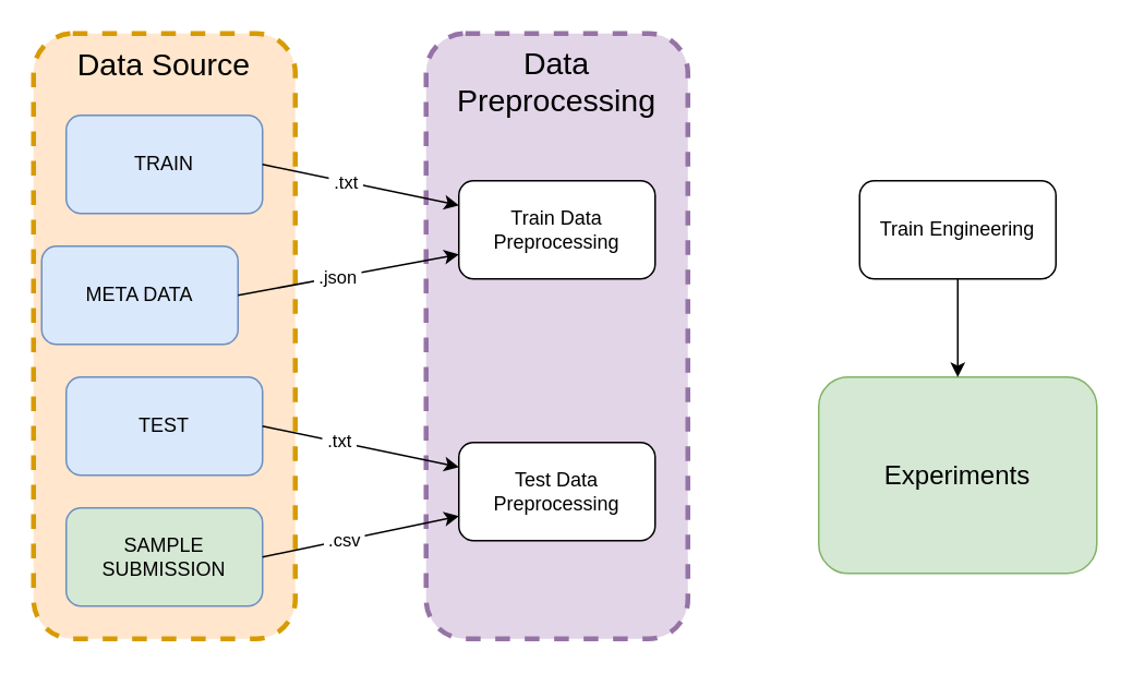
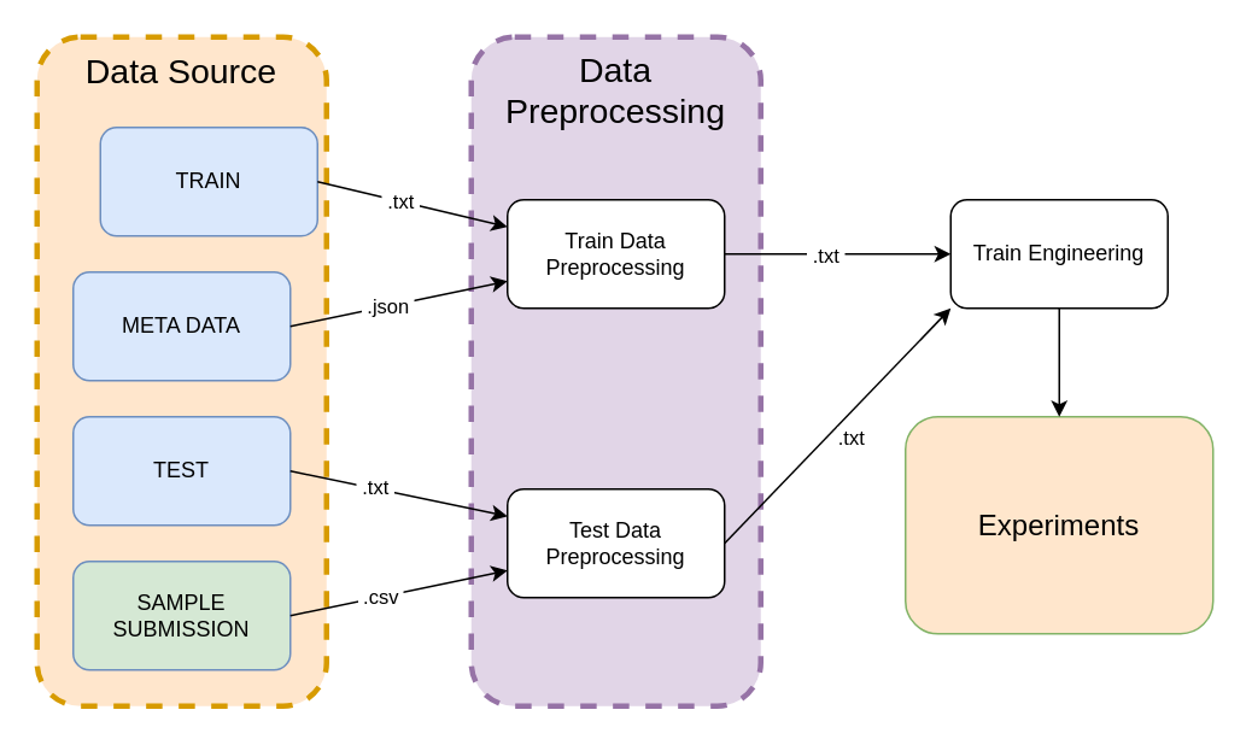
  <mxCell id="0" />
  <mxCell id="1" parent="0" />
  <mxCell id="2" value="" style="rounded=1;whiteSpace=wrap;html=1;dashed=1;fillColor=#e1d5e7;strokeColor=#9673a6;strokeWidth=3;" parent="1" vertex="1"><mxGeometry x="260" y="20" width="160" height="370" as="geometry" /></mxCell>
  <mxCell id="3" value="" style="rounded=1;whiteSpace=wrap;html=1;dashed=1;fillColor=#ffe6cc;strokeColor=#d79b00;strokeWidth=3;" parent="1" vertex="1"><mxGeometry x="20" y="20" width="160" height="370" as="geometry" /></mxCell>
- <mxCell id="4" value="&lt;font style=&quot;font-size: 16px&quot;&gt;Experiments&lt;/font&gt;" style="rounded=1;whiteSpace=wrap;html=1;fillColor=#d5e8d4;strokeColor=#82b366;" parent="1" vertex="1"><mxGeometry x="500" y="230" width="170" height="120" as="geometry" /></mxCell>
- <mxCell id="5" value="TRAIN" style="rounded=1;whiteSpace=wrap;html=1;fillColor=#dae8fc;strokeColor=#6c8ebf;" parent="1" vertex="1"><mxGeometry x="40" y="70" width="120" height="60" as="geometry" /></mxCell>
+ <mxCell id="4" value="&lt;font style=&quot;font-size: 16px&quot;&gt;Experiments&lt;/font&gt;" style="rounded=1;whiteSpace=wrap;html=1;fillColor=#ffe6cc;strokeColor=#82b366;" parent="1" vertex="1"><mxGeometry x="500" y="230" width="170" height="120" as="geometry" /></mxCell>
+ <mxCell id="5" value="TRAIN" style="rounded=1;whiteSpace=wrap;html=1;fillColor=#dae8fc;strokeColor=#6c8ebf;" parent="1" vertex="1"><mxGeometry x="55" y="70" width="120" height="60" as="geometry" /></mxCell>
  <mxCell id="6" value="TEST" style="rounded=1;whiteSpace=wrap;html=1;fillColor=#dae8fc;strokeColor=#6c8ebf;" parent="1" vertex="1"><mxGeometry x="40" y="230" width="120" height="60" as="geometry" /></mxCell>
- <mxCell id="7" value="META DATA" style="rounded=1;whiteSpace=wrap;html=1;fillColor=#dae8fc;strokeColor=#6c8ebf;" parent="1" vertex="1"><mxGeometry x="25" y="150" width="120" height="60" as="geometry" /></mxCell>
+ <mxCell id="7" value="META DATA" style="rounded=1;whiteSpace=wrap;html=1;fillColor=#dae8fc;strokeColor=#6c8ebf;" parent="1" vertex="1"><mxGeometry x="40" y="150" width="120" height="60" as="geometry" /></mxCell>
  <mxCell id="8" value="SAMPLE SUBMISSION" style="rounded=1;whiteSpace=wrap;html=1;fillColor=#d5e8d4;strokeColor=#6c8ebf;" parent="1" vertex="1"><mxGeometry x="40" y="310" width="120" height="60" as="geometry" /></mxCell>
  <mxCell id="9" value="" style="endArrow=classic;html=1;exitX=1;exitY=0.5;exitDx=0;exitDy=0;entryX=0;entryY=0.25;entryDx=0;entryDy=0;" parent="1" source="5" target="11" edge="1"><mxGeometry width="50" height="50" relative="1" as="geometry"><mxPoint x="330" y="260" as="sourcePoint" /><mxPoint x="220" y="100" as="targetPoint" /></mxGeometry></mxCell>
  <mxCell id="10" value="&amp;nbsp;.txt&amp;nbsp;" style="edgeLabel;html=1;align=center;verticalAlign=middle;resizable=0;points=[];" parent="9" vertex="1" connectable="0"><mxGeometry x="-0.378" relative="1" as="geometry"><mxPoint x="12.8" y="2.25" as="offset" /></mxGeometry></mxCell>
  <mxCell id="11" value="Train Data Preprocessing" style="rounded=1;whiteSpace=wrap;html=1;" parent="1" vertex="1"><mxGeometry x="280" y="110" width="120" height="60" as="geometry" /></mxCell>
  <mxCell id="12" value="" style="edgeStyle=orthogonalEdgeStyle;rounded=0;orthogonalLoop=1;jettySize=auto;html=1;" parent="1" source="13" target="4" edge="1"><mxGeometry relative="1" as="geometry" /></mxCell>
  <mxCell id="13" value="Train Engineering" style="rounded=1;whiteSpace=wrap;html=1;" parent="1" vertex="1"><mxGeometry x="525" y="110" width="120" height="60" as="geometry" /></mxCell>
+ <mxCell id="14" value="" style="endArrow=classic;html=1;exitX=1;exitY=0.5;exitDx=0;exitDy=0;entryX=0;entryY=0.5;entryDx=0;entryDy=0;" parent="1" source="11" target="13" edge="1"><mxGeometry width="50" height="50" relative="1" as="geometry"><mxPoint x="360" y="320" as="sourcePoint" /><mxPoint x="410" y="270" as="targetPoint" /></mxGeometry></mxCell>
+ <mxCell id="15" value="&amp;nbsp;.txt&amp;nbsp;" style="edgeLabel;html=1;align=center;verticalAlign=middle;resizable=0;points=[];" parent="14" vertex="1" connectable="0"><mxGeometry x="-0.09" y="2" relative="1" as="geometry"><mxPoint x="-2" y="2" as="offset" /></mxGeometry></mxCell>
  <mxCell id="16" value="Test Data Preprocessing" style="rounded=1;whiteSpace=wrap;html=1;" parent="1" vertex="1"><mxGeometry x="280" y="270" width="120" height="60" as="geometry" /></mxCell>
  <mxCell id="17" value="" style="endArrow=classic;html=1;exitX=1;exitY=0.5;exitDx=0;exitDy=0;entryX=0;entryY=0.25;entryDx=0;entryDy=0;" parent="1" source="6" target="16" edge="1"><mxGeometry width="50" height="50" relative="1" as="geometry"><mxPoint x="310" y="320" as="sourcePoint" /><mxPoint x="360" y="270" as="targetPoint" /></mxGeometry></mxCell>
  <mxCell id="18" value="&amp;nbsp;.txt&amp;nbsp;" style="edgeLabel;html=1;align=center;verticalAlign=middle;resizable=0;points=[];" parent="17" vertex="1" connectable="0"><mxGeometry x="-0.235" y="1" relative="1" as="geometry"><mxPoint as="offset" /></mxGeometry></mxCell>
  <mxCell id="19" value="" style="endArrow=classic;html=1;exitX=1;exitY=0.5;exitDx=0;exitDy=0;entryX=0;entryY=0.75;entryDx=0;entryDy=0;" parent="1" source="8" target="16" edge="1"><mxGeometry width="50" height="50" relative="1" as="geometry"><mxPoint x="310" y="320" as="sourcePoint" /><mxPoint x="360" y="270" as="targetPoint" /></mxGeometry></mxCell>
  <mxCell id="20" value="&amp;nbsp;.csv&amp;nbsp;" style="edgeLabel;html=1;align=center;verticalAlign=middle;resizable=0;points=[];" parent="19" vertex="1" connectable="0"><mxGeometry x="0.03" y="-1" relative="1" as="geometry"><mxPoint x="-11.88" y="1.87" as="offset" /></mxGeometry></mxCell>
  <mxCell id="21" value="&lt;font style=&quot;font-size: 19px&quot;&gt;Data Source&lt;/font&gt;" style="text;html=1;strokeColor=none;fillColor=none;align=center;verticalAlign=middle;whiteSpace=wrap;rounded=0;dashed=1;" parent="1" vertex="1"><mxGeometry x="35" y="30" width="130" height="20" as="geometry" /></mxCell>
  <mxCell id="22" value="&lt;font style=&quot;font-size: 19px&quot;&gt;Data Preprocessing&lt;/font&gt;" style="text;html=1;strokeColor=none;fillColor=none;align=center;verticalAlign=middle;whiteSpace=wrap;rounded=0;dashed=1;" parent="1" vertex="1"><mxGeometry x="260" y="40" width="160" height="20" as="geometry" /></mxCell>
  <mxCell id="23" value="" style="endArrow=classic;html=1;exitX=1;exitY=0.5;exitDx=0;exitDy=0;entryX=0;entryY=0.75;entryDx=0;entryDy=0;" parent="1" source="7" target="11" edge="1"><mxGeometry width="50" height="50" relative="1" as="geometry"><mxPoint x="360" y="210" as="sourcePoint" /><mxPoint x="410" y="160" as="targetPoint" /></mxGeometry></mxCell>
  <mxCell id="24" value="&amp;nbsp;.json&amp;nbsp;" style="edgeLabel;html=1;align=center;verticalAlign=middle;resizable=0;points=[];" parent="23" vertex="1" connectable="0"><mxGeometry x="-0.101" relative="1" as="geometry"><mxPoint as="offset" /></mxGeometry></mxCell>
+ <mxCell id="25" value="" style="endArrow=classic;html=1;entryX=0;entryY=1;entryDx=0;entryDy=0;exitX=1;exitY=0.5;exitDx=0;exitDy=0;" edge="1" parent="1" source="16" target="13"><mxGeometry width="50" height="50" relative="1" as="geometry"><mxPoint x="260" y="520" as="sourcePoint" /><mxPoint x="310" y="470" as="targetPoint" /></mxGeometry></mxCell>
+ <mxCell id="26" value=".txt" style="edgeLabel;html=1;align=center;verticalAlign=middle;resizable=0;points=[];" vertex="1" connectable="0" parent="25"><mxGeometry x="0.192" y="1" relative="1" as="geometry"><mxPoint x="-4" y="19" as="offset" /></mxGeometry></mxCell>
